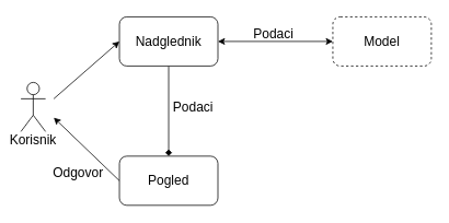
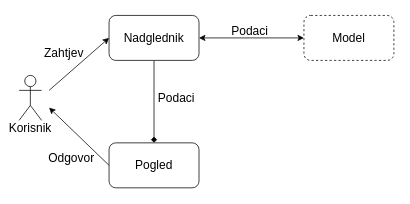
  <mxCell id="0" />
  <mxCell id="1" parent="0" />
  <mxCell id="2" style="edgeStyle=orthogonalEdgeStyle;rounded=0;orthogonalLoop=1;jettySize=auto;html=1;entryX=0;entryY=0.5;entryDx=0;entryDy=0;fontSize=16;startArrow=classic;startFill=1;" edge="1" parent="1" source="4" target="6"><mxGeometry relative="1" as="geometry" /></mxCell>
  <mxCell id="3" style="edgeStyle=orthogonalEdgeStyle;rounded=0;orthogonalLoop=1;jettySize=auto;html=1;entryX=0.5;entryY=0;entryDx=0;entryDy=0;startArrow=none;startFill=0;fontSize=16;endArrow=diamond;" edge="1" parent="1" source="4" target="5"><mxGeometry relative="1" as="geometry" /></mxCell>
  <mxCell id="4" value="Nadglednik" style="rounded=1;whiteSpace=wrap;html=1;fontSize=16;" vertex="1" parent="1"><mxGeometry x="145" y="20" width="120" height="60" as="geometry" /></mxCell>
  <mxCell id="5" value="Pogled" style="rounded=1;whiteSpace=wrap;html=1;fontSize=16;" vertex="1" parent="1"><mxGeometry x="145" y="190" width="120" height="60" as="geometry" /></mxCell>
  <mxCell id="6" value="&lt;div style=&quot;font-size: 16px;&quot;&gt;Model&lt;/div&gt;" style="rounded=1;whiteSpace=wrap;html=1;fontSize=16;dashed=1;" vertex="1" parent="1"><mxGeometry x="405" y="20" width="120" height="60" as="geometry" /></mxCell>
  <mxCell id="7" value="" style="shape=umlActor;verticalLabelPosition=bottom;labelBackgroundColor=#ffffff;verticalAlign=top;html=1;outlineConnect=0;fontSize=16;" vertex="1" parent="1"><mxGeometry x="25" y="100" width="30" height="60" as="geometry" /></mxCell>
  <mxCell id="8" value="" style="endArrow=classic;html=1;fontSize=16;exitX=0;exitY=0.5;exitDx=0;exitDy=0;" edge="1" parent="1" source="5"><mxGeometry width="50" height="50" relative="1" as="geometry"><mxPoint x="55" y="80" as="sourcePoint" /><mxPoint x="65" y="143" as="targetPoint" /></mxGeometry></mxCell>
  <mxCell id="9" value="" style="endArrow=classic;html=1;fontSize=16;entryX=0;entryY=0.5;entryDx=0;entryDy=0;" edge="1" parent="1" target="4"><mxGeometry width="50" height="50" relative="1" as="geometry"><mxPoint x="65" y="120" as="sourcePoint" /><mxPoint x="125" y="60" as="targetPoint" /></mxGeometry></mxCell>
+ <mxCell id="10" value="&lt;div&gt;Zahtjev&lt;/div&gt;" style="text;html=1;strokeColor=none;fillColor=none;align=center;verticalAlign=middle;whiteSpace=wrap;rounded=0;fontSize=16;" vertex="1" parent="1"><mxGeometry x="65" y="60" width="40" height="20" as="geometry" /></mxCell>
  <mxCell id="11" value="Odgovor" style="text;html=1;strokeColor=none;fillColor=none;align=center;verticalAlign=middle;whiteSpace=wrap;rounded=0;fontSize=16;" vertex="1" parent="1"><mxGeometry x="75" y="200" width="40" height="20" as="geometry" /></mxCell>
  <mxCell id="12" value="Podaci" style="text;html=1;strokeColor=none;fillColor=none;align=center;verticalAlign=middle;whiteSpace=wrap;rounded=0;fontSize=16;" vertex="1" parent="1"><mxGeometry x="215" y="120" width="40" height="20" as="geometry" /></mxCell>
  <mxCell id="13" value="Podaci" style="text;html=1;strokeColor=none;fillColor=none;align=center;verticalAlign=middle;whiteSpace=wrap;rounded=0;fontSize=16;" vertex="1" parent="1"><mxGeometry x="313" y="30" width="40" height="20" as="geometry" /></mxCell>
  <mxCell id="14" value="&lt;div&gt;Korisnik&lt;/div&gt;" style="text;html=1;strokeColor=none;fillColor=none;align=center;verticalAlign=middle;whiteSpace=wrap;rounded=0;fontSize=16;" vertex="1" parent="1"><mxGeometry x="20" y="160" width="40" height="20" as="geometry" /></mxCell>
